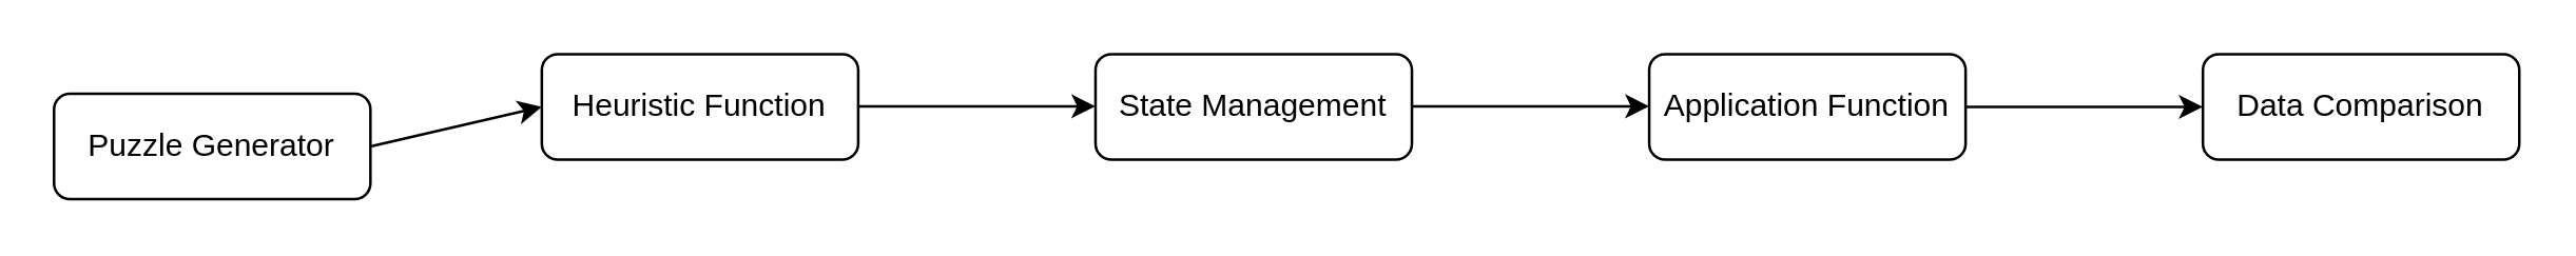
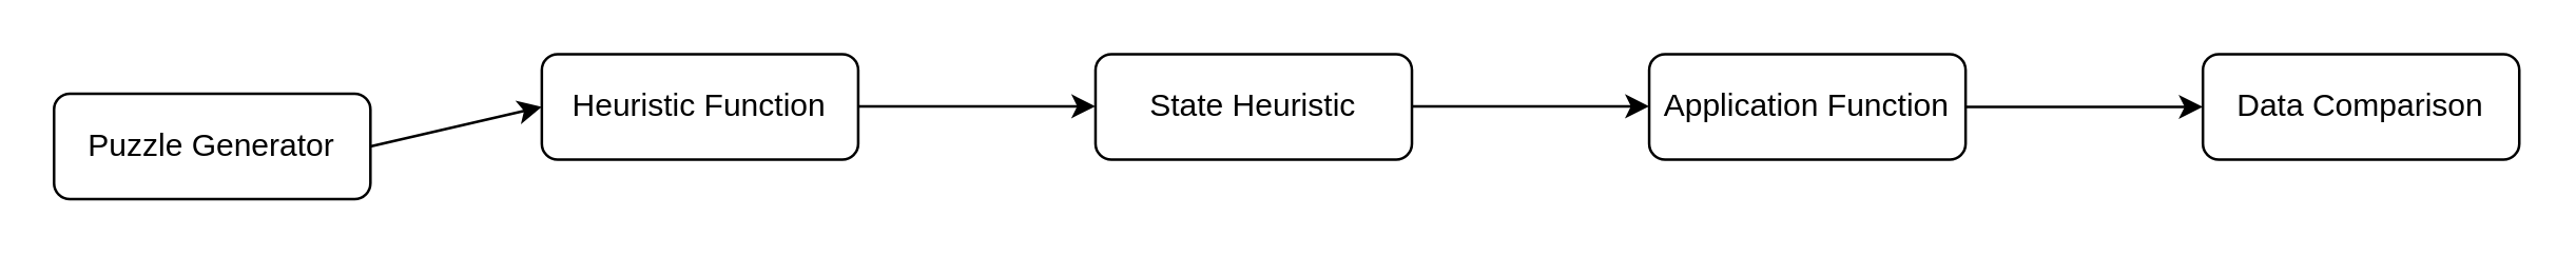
  <mxCell id="0" />
  <mxCell id="1" parent="0" />
  <mxCell id="2" value="Puzzle Generator" style="rounded=1;whiteSpace=wrap;html=1;fontSize=12;glass=0;strokeWidth=1;shadow=0;" parent="1" vertex="1"><mxGeometry x="20" y="35" width="120" height="40" as="geometry" /></mxCell>
  <mxCell id="3" value="Heuristic Function" style="rounded=1;whiteSpace=wrap;html=1;fontSize=12;glass=0;strokeWidth=1;shadow=0;" parent="1" vertex="1"><mxGeometry x="205" y="20" width="120" height="40" as="geometry" /></mxCell>
  <mxCell id="4" value="Application Function" style="rounded=1;whiteSpace=wrap;html=1;fontSize=12;glass=0;strokeWidth=1;shadow=0;" parent="1" vertex="1"><mxGeometry x="625" y="20" width="120" height="40" as="geometry" /></mxCell>
- <mxCell id="5" value="State Management" style="rounded=1;whiteSpace=wrap;html=1;fontSize=12;glass=0;strokeWidth=1;shadow=0;" parent="1" vertex="1"><mxGeometry x="415" y="20" width="120" height="40" as="geometry" /></mxCell>
+ <mxCell id="5" value="State Heuristic" style="rounded=1;whiteSpace=wrap;html=1;fontSize=12;glass=0;strokeWidth=1;shadow=0;" parent="1" vertex="1"><mxGeometry x="415" y="20" width="120" height="40" as="geometry" /></mxCell>
  <mxCell id="6" value="Data Comparison" style="rounded=1;whiteSpace=wrap;html=1;fontSize=12;glass=0;strokeWidth=1;shadow=0;" parent="1" vertex="1"><mxGeometry x="835" y="20" width="120" height="40" as="geometry" /></mxCell>
  <mxCell id="7" value="" style="endArrow=classic;html=1;rounded=0;exitX=1;exitY=0.5;exitDx=0;exitDy=0;" parent="1" source="2" edge="1"><mxGeometry width="50" height="50" relative="1" as="geometry"><mxPoint x="415" y="80" as="sourcePoint" /><mxPoint x="205" y="40" as="targetPoint" /></mxGeometry></mxCell>
  <mxCell id="8" value="" style="endArrow=classic;html=1;rounded=0;exitX=1;exitY=0.5;exitDx=0;exitDy=0;" parent="1" edge="1"><mxGeometry width="50" height="50" relative="1" as="geometry"><mxPoint x="325" y="39.76" as="sourcePoint" /><mxPoint x="415" y="39.76" as="targetPoint" /></mxGeometry></mxCell>
  <mxCell id="9" value="" style="endArrow=classic;html=1;rounded=0;exitX=1;exitY=0.5;exitDx=0;exitDy=0;" parent="1" edge="1"><mxGeometry width="50" height="50" relative="1" as="geometry"><mxPoint x="535" y="39.76" as="sourcePoint" /><mxPoint x="625" y="39.76" as="targetPoint" /></mxGeometry></mxCell>
  <mxCell id="10" value="" style="endArrow=classic;html=1;rounded=0;exitX=1;exitY=0.5;exitDx=0;exitDy=0;" parent="1" edge="1"><mxGeometry width="50" height="50" relative="1" as="geometry"><mxPoint x="745" y="40" as="sourcePoint" /><mxPoint x="835" y="40" as="targetPoint" /></mxGeometry></mxCell>
